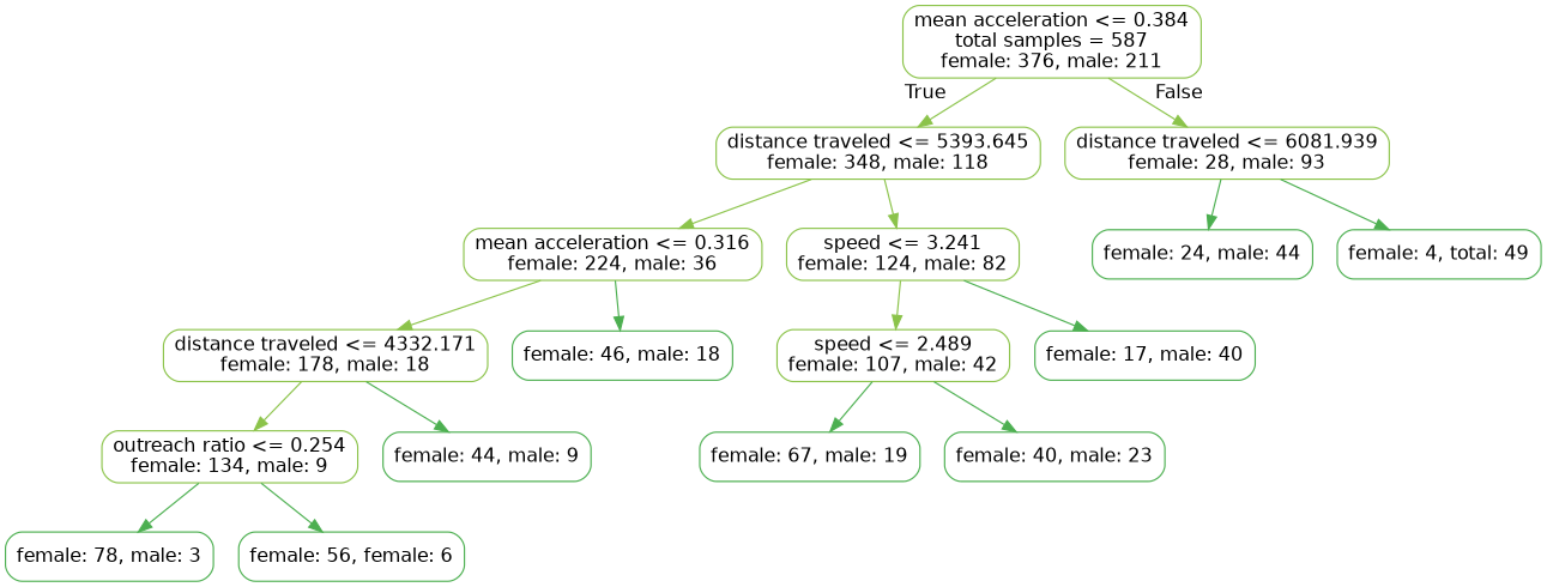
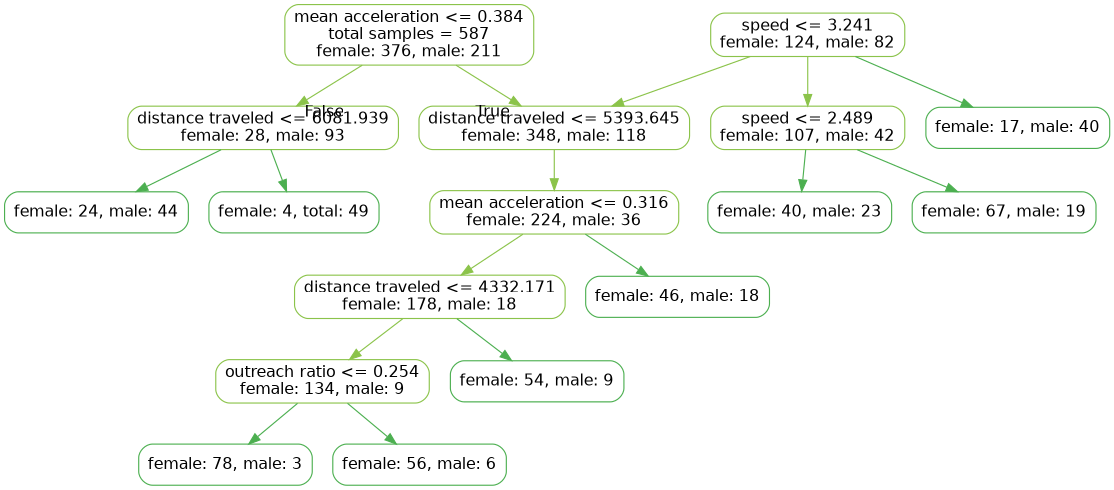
  digraph {
    node [color="#4caf50" fontname=helvetica shape=box style=rounded]
    edge [color="#4caf50" fontname=helvetica]
    n1 [color="#8bc34a" label="mean acceleration <= 0.384\ntotal samples = 587\nfemale: 376, male: 211"]
    n2 [color="#8bc34a" label="distance traveled <= 5393.645\nfemale: 348, male: 118"]
    n3 [color="#8bc34a" label="distance traveled <= 6081.939\nfemale: 28, male: 93"]
    n4 [color="#8bc34a" label="mean acceleration <= 0.316\nfemale: 224, male: 36"]
    n5 [color="#8bc34a" label="speed <= 3.241\nfemale: 124, male: 82"]
    n6 [label="female: 24, male: 44"]
    n7 [label="female: 4, total: 49"]
    n8 [color="#8bc34a" label="distance traveled <= 4332.171\nfemale: 178, male: 18"]
    n9 [label="female: 46, male: 18"]
    n10 [color="#8bc34a" label="speed <= 2.489\nfemale: 107, male: 42"]
    n11 [label="female: 17, male: 40"]
    n12 [color="#8bc34a" label="outreach ratio <= 0.254\nfemale: 134, male: 9"]
-   n13 [label="female: 44, male: 9"]
+   n13 [label="female: 54, male: 9"]
    n14 [label="female: 78, male: 3"]
-   n15 [label="female: 56, female: 6"]
+   n15 [label="female: 56, male: 6"]
    n16 [label="female: 67, male: 19"]
    n17 [label="female: 40, male: 23"]
    n1 -> n2 [color="#8bc34a" headlabel=True labelangle=45 labeldistance=2.5]
    n1 -> n3 [color="#8bc34a" headlabel=False labelangle=-45 labeldistance=2.5]
    n2 -> n4 [color="#8bc34a"]
-   n2 -> n5 [color="#8bc34a"]
+   n5 -> n2 [color="#8bc34a"]
    n3 -> n6
    n3 -> n7
    n4 -> n8 [color="#8bc34a"]
    n4 -> n9
    n5 -> n10 [color="#8bc34a"]
    n5 -> n11
    n8 -> n12 [color="#8bc34a"]
    n8 -> n13
    n10 -> n16
    n10 -> n17
    n12 -> n14
    n12 -> n15
  }
